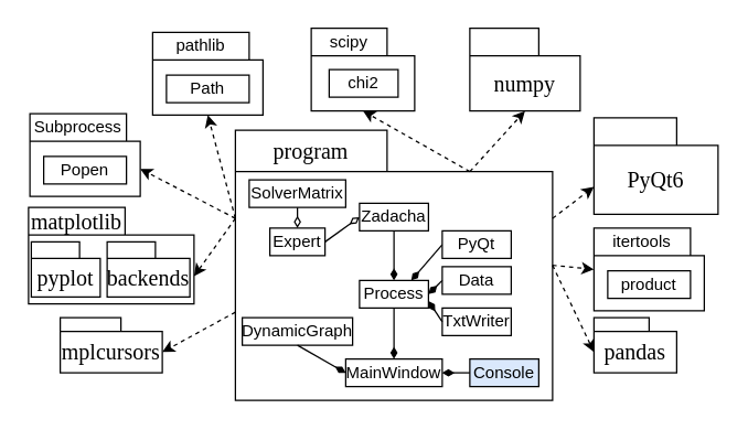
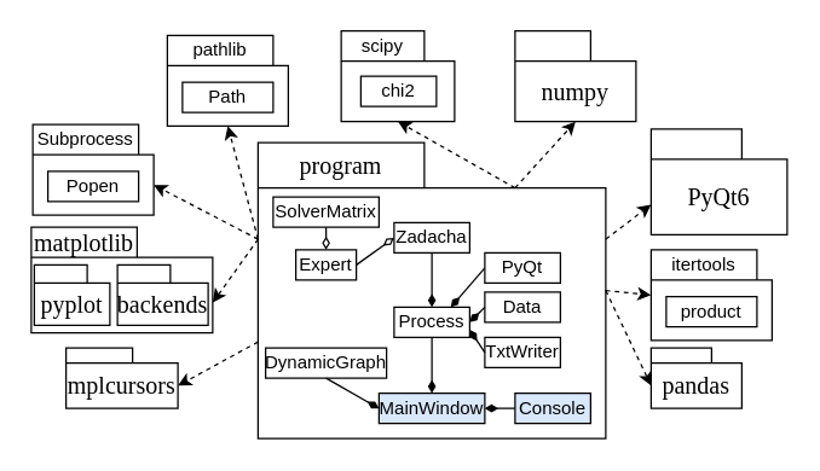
  <mxCell id="0" />
  <mxCell id="1" parent="0" />
  <mxCell id="2" value="&lt;span style=&quot;font-weight: normal; font-size: 16px;&quot;&gt;&lt;font style=&quot;font-size: 16px;&quot;&gt;program&lt;/font&gt;&lt;/span&gt;" style="shape=folder;fontStyle=1;tabWidth=110;tabHeight=30;tabPosition=left;html=1;boundedLbl=1;labelInHeader=1;container=1;collapsible=0;recursiveResize=0;whiteSpace=wrap;fontFamily=Times New Roman;fontSize=16;" parent="1" vertex="1"><mxGeometry x="170" y="94" width="230" height="196" as="geometry" /></mxCell>
  <mxCell id="3" value="SolverMatrix" style="html=1;whiteSpace=wrap;" parent="2" vertex="1"><mxGeometry x="10" y="36" width="70" height="20" as="geometry" /></mxCell>
  <mxCell id="4" value="Expert" style="html=1;whiteSpace=wrap;" parent="2" vertex="1"><mxGeometry x="25" y="71" width="40" height="20" as="geometry" /></mxCell>
  <mxCell id="5" style="edgeStyle=orthogonalEdgeStyle;rounded=0;orthogonalLoop=1;jettySize=auto;html=1;exitX=0.5;exitY=1;exitDx=0;exitDy=0;entryX=0.5;entryY=0;entryDx=0;entryDy=0;endArrow=diamondThin;endFill=1;" parent="2" source="6" target="7" edge="1"><mxGeometry relative="1" as="geometry" /></mxCell>
  <mxCell id="6" value="Zadacha" style="html=1;whiteSpace=wrap;" parent="2" vertex="1"><mxGeometry x="90" y="53" width="50" height="20" as="geometry" /></mxCell>
  <mxCell id="7" value="Process" style="html=1;whiteSpace=wrap;" parent="2" vertex="1"><mxGeometry x="90" y="109" width="50" height="20" as="geometry" /></mxCell>
  <mxCell id="8" style="rounded=0;orthogonalLoop=1;jettySize=auto;html=1;exitX=0;exitY=0.5;exitDx=0;exitDy=0;entryX=0.75;entryY=0;entryDx=0;entryDy=0;endArrow=diamondThin;endFill=1;" parent="2" source="9" target="7" edge="1"><mxGeometry relative="1" as="geometry" /></mxCell>
  <mxCell id="9" value="PyQt" style="html=1;whiteSpace=wrap;" parent="2" vertex="1"><mxGeometry x="150" y="73" width="50" height="20" as="geometry" /></mxCell>
  <mxCell id="10" value="Data" style="html=1;whiteSpace=wrap;" parent="2" vertex="1"><mxGeometry x="150" y="99" width="50" height="20" as="geometry" /></mxCell>
  <mxCell id="11" value="TxtWriter" style="html=1;whiteSpace=wrap;" parent="2" vertex="1"><mxGeometry x="150" y="129" width="50" height="20" as="geometry" /></mxCell>
- <mxCell id="12" value="MainWindow" style="html=1;whiteSpace=wrap;" parent="2" vertex="1"><mxGeometry x="80" y="166" width="70" height="20" as="geometry" /></mxCell>
+ <mxCell id="12" value="MainWindow" style="html=1;whiteSpace=wrap;fillColor=#dae8fc;" parent="2" vertex="1"><mxGeometry x="80" y="166" width="70" height="20" as="geometry" /></mxCell>
  <mxCell id="13" value="Console" style="html=1;whiteSpace=wrap;fillColor=#dae8fc;" parent="2" vertex="1"><mxGeometry x="170" y="166" width="50" height="20" as="geometry" /></mxCell>
  <mxCell id="14" value="DynamicGraph" style="html=1;whiteSpace=wrap;" parent="2" vertex="1"><mxGeometry x="5" y="136" width="80" height="20" as="geometry" /></mxCell>
  <mxCell id="15" value="" style="endArrow=diamondThin;html=1;rounded=0;exitX=0.5;exitY=1;exitDx=0;exitDy=0;entryX=0.5;entryY=0;entryDx=0;entryDy=0;endFill=0;" parent="2" source="3" target="4" edge="1"><mxGeometry width="50" height="50" relative="1" as="geometry"><mxPoint x="90" y="106" as="sourcePoint" /><mxPoint x="140" y="56" as="targetPoint" /></mxGeometry></mxCell>
  <mxCell id="16" value="" style="endArrow=diamondThin;html=1;rounded=0;exitX=1;exitY=0.5;exitDx=0;exitDy=0;entryX=0;entryY=0.5;entryDx=0;entryDy=0;endFill=0;" parent="2" source="4" target="6" edge="1"><mxGeometry width="50" height="50" relative="1" as="geometry"><mxPoint x="90" y="106" as="sourcePoint" /><mxPoint x="140" y="56" as="targetPoint" /></mxGeometry></mxCell>
  <mxCell id="17" style="rounded=0;orthogonalLoop=1;jettySize=auto;html=1;exitX=0;exitY=0.5;exitDx=0;exitDy=0;entryX=1;entryY=0.5;entryDx=0;entryDy=0;endArrow=diamondThin;endFill=1;" parent="2" source="10" target="7" edge="1"><mxGeometry relative="1" as="geometry"><mxPoint x="160" y="93" as="sourcePoint" /><mxPoint x="138" y="119" as="targetPoint" /></mxGeometry></mxCell>
  <mxCell id="18" style="rounded=0;orthogonalLoop=1;jettySize=auto;html=1;exitX=0;exitY=0.5;exitDx=0;exitDy=0;entryX=1;entryY=0.75;entryDx=0;entryDy=0;endArrow=diamondThin;endFill=1;" parent="2" source="11" target="7" edge="1"><mxGeometry relative="1" as="geometry"><mxPoint x="160" y="119" as="sourcePoint" /><mxPoint x="150" y="129" as="targetPoint" /></mxGeometry></mxCell>
  <mxCell id="19" style="rounded=0;orthogonalLoop=1;jettySize=auto;html=1;exitX=0.5;exitY=1;exitDx=0;exitDy=0;entryX=0.5;entryY=0;entryDx=0;entryDy=0;endArrow=diamondThin;endFill=1;" parent="2" source="7" target="12" edge="1"><mxGeometry relative="1" as="geometry"><mxPoint x="160" y="149" as="sourcePoint" /><mxPoint x="150" y="134" as="targetPoint" /></mxGeometry></mxCell>
  <mxCell id="20" style="rounded=0;orthogonalLoop=1;jettySize=auto;html=1;exitX=0.5;exitY=1;exitDx=0;exitDy=0;entryX=0;entryY=0.5;entryDx=0;entryDy=0;endArrow=diamondThin;endFill=1;" parent="2" source="14" target="12" edge="1"><mxGeometry relative="1" as="geometry"><mxPoint x="125" y="139" as="sourcePoint" /><mxPoint x="125" y="176" as="targetPoint" /></mxGeometry></mxCell>
  <mxCell id="21" style="rounded=0;orthogonalLoop=1;jettySize=auto;html=1;exitX=0;exitY=0.5;exitDx=0;exitDy=0;entryX=1;entryY=0.5;entryDx=0;entryDy=0;endArrow=diamondThin;endFill=1;" parent="2" source="13" target="12" edge="1"><mxGeometry relative="1" as="geometry"><mxPoint x="55" y="166" as="sourcePoint" /><mxPoint x="90" y="186" as="targetPoint" /></mxGeometry></mxCell>
  <mxCell id="22" style="rounded=0;orthogonalLoop=1;jettySize=auto;html=1;entryX=0;entryY=0;entryDx=80;entryDy=40;entryPerimeter=0;exitX=0;exitY=0;exitDx=0;exitDy=64;exitPerimeter=0;dashed=1;fontFamily=Times New Roman;fontSize=16;" parent="1" source="2" target="34" edge="1"><mxGeometry relative="1" as="geometry"><mxPoint x="140" y="130" as="targetPoint" /></mxGeometry></mxCell>
  <mxCell id="23" style="rounded=0;orthogonalLoop=1;jettySize=auto;html=1;exitX=0;exitY=0;exitDx=170;exitDy=30;exitPerimeter=0;entryX=0.5;entryY=1;entryDx=0;entryDy=0;entryPerimeter=0;dashed=1;fontFamily=Times New Roman;fontSize=16;" parent="1" source="2" target="37" edge="1"><mxGeometry relative="1" as="geometry"><mxPoint x="240" y="60" as="targetPoint" /></mxGeometry></mxCell>
  <mxCell id="24" value="&lt;span style=&quot;font-weight: normal; font-size: 16px;&quot;&gt;numpy&lt;/span&gt;" style="shape=folder;fontStyle=1;tabWidth=50;tabHeight=20;tabPosition=left;html=1;boundedLbl=1;whiteSpace=wrap;fontSize=16;fontFamily=Times New Roman;" parent="1" vertex="1"><mxGeometry x="340" y="20" width="80" height="60" as="geometry" /></mxCell>
  <mxCell id="25" style="rounded=0;orthogonalLoop=1;jettySize=auto;html=1;exitX=0;exitY=0;exitDx=170;exitDy=30;exitPerimeter=0;entryX=0.5;entryY=1;entryDx=0;entryDy=0;entryPerimeter=0;dashed=1;fontFamily=Times New Roman;fontSize=16;" parent="1" source="2" target="24" edge="1"><mxGeometry relative="1" as="geometry"><mxPoint x="350" y="134" as="sourcePoint" /><mxPoint x="250" y="70" as="targetPoint" /></mxGeometry></mxCell>
  <mxCell id="26" value="&lt;span style=&quot;font-weight: 400;&quot;&gt;PyQt6&lt;/span&gt;" style="shape=folder;fontStyle=1;tabWidth=60;tabHeight=20;tabPosition=left;html=1;boundedLbl=1;whiteSpace=wrap;fontSize=16;fontFamily=Times New Roman;" parent="1" vertex="1"><mxGeometry x="430" y="85" width="90" height="70" as="geometry" /></mxCell>
  <mxCell id="27" style="rounded=0;orthogonalLoop=1;jettySize=auto;html=1;exitX=0;exitY=0;exitDx=230;exitDy=64;exitPerimeter=0;entryX=0;entryY=0;entryDx=0;entryDy=50;entryPerimeter=0;dashed=1;fontFamily=Times New Roman;fontSize=16;" parent="1" source="2" target="26" edge="1"><mxGeometry relative="1" as="geometry"><mxPoint x="350" y="134" as="sourcePoint" /><mxPoint x="430" y="70" as="targetPoint" /></mxGeometry></mxCell>
  <mxCell id="28" value="&lt;span style=&quot;font-weight: normal; font-size: 16px;&quot;&gt;mplcursors&lt;/span&gt;" style="shape=folder;fontStyle=1;tabWidth=44;tabHeight=10;tabPosition=left;html=1;boundedLbl=1;whiteSpace=wrap;fontSize=16;fontFamily=Times New Roman;" parent="1" vertex="1"><mxGeometry x="43" y="230" width="74" height="40" as="geometry" /></mxCell>
  <mxCell id="29" style="rounded=0;orthogonalLoop=1;jettySize=auto;html=1;exitX=0;exitY=0;exitDx=0;exitDy=132;exitPerimeter=0;entryX=0;entryY=0;entryDx=74;entryDy=25;entryPerimeter=0;dashed=1;fontFamily=Times New Roman;fontSize=16;" parent="1" source="2" target="28" edge="1"><mxGeometry relative="1" as="geometry"><mxPoint x="410" y="168" as="sourcePoint" /><mxPoint x="470" y="154" as="targetPoint" /></mxGeometry></mxCell>
  <mxCell id="30" value="" style="shape=folder;fontStyle=1;tabWidth=70;tabHeight=20;tabPosition=left;html=1;boundedLbl=1;whiteSpace=wrap;fontSize=16;fontFamily=Times New Roman;" parent="1" vertex="1"><mxGeometry x="20" y="150" width="120" height="70" as="geometry" /></mxCell>
  <mxCell id="31" style="rounded=0;orthogonalLoop=1;jettySize=auto;html=1;entryX=0;entryY=0;entryDx=120;entryDy=50;entryPerimeter=0;exitX=0;exitY=0;exitDx=0;exitDy=64;exitPerimeter=0;dashed=1;fontFamily=Times New Roman;fontSize=16;" parent="1" source="2" target="30" edge="1"><mxGeometry relative="1" as="geometry"><mxPoint x="180" y="168" as="sourcePoint" /><mxPoint x="150" y="140" as="targetPoint" /></mxGeometry></mxCell>
  <mxCell id="32" value="&lt;span style=&quot;font-weight: normal; font-size: 16px;&quot;&gt;pyplot&lt;/span&gt;" style="shape=folder;fontStyle=1;tabWidth=35;tabHeight=12;tabPosition=left;html=1;boundedLbl=1;whiteSpace=wrap;fontSize=16;fontFamily=Times New Roman;" parent="1" vertex="1"><mxGeometry x="22" y="175" width="50" height="40" as="geometry" /></mxCell>
  <mxCell id="33" value="matplotlib" style="text;html=1;strokeColor=none;fillColor=none;align=center;verticalAlign=middle;whiteSpace=wrap;rounded=0;fontFamily=Times New Roman;fontSize=16;" parent="1" vertex="1"><mxGeometry x="20" y="150" width="70" height="20" as="geometry" /></mxCell>
  <mxCell id="34" value="&lt;span style=&quot;font-weight: normal;&quot;&gt;Subprocess&lt;/span&gt;" style="shape=folder;fontStyle=1;tabWidth=70;tabHeight=20;tabPosition=left;html=1;boundedLbl=1;labelInHeader=1;container=1;collapsible=0;recursiveResize=0;whiteSpace=wrap;" parent="1" vertex="1"><mxGeometry x="21" y="82" width="80" height="60" as="geometry" /></mxCell>
  <mxCell id="35" value="Popen" style="html=1;whiteSpace=wrap;" parent="34" vertex="1"><mxGeometry width="60" height="20" relative="1" as="geometry"><mxPoint x="10" y="31" as="offset" /></mxGeometry></mxCell>
  <mxCell id="36" value="&lt;span style=&quot;font-weight: normal; font-size: 16px;&quot;&gt;backends&lt;/span&gt;" style="shape=folder;fontStyle=1;tabWidth=35;tabHeight=12;tabPosition=left;html=1;boundedLbl=1;whiteSpace=wrap;fontSize=16;fontFamily=Times New Roman;" parent="1" vertex="1"><mxGeometry x="77" y="175" width="60" height="40" as="geometry" /></mxCell>
  <mxCell id="37" value="&lt;span style=&quot;font-weight: normal;&quot;&gt;scipy&lt;/span&gt;" style="shape=folder;fontStyle=1;tabWidth=55;tabHeight=20;tabPosition=left;html=1;boundedLbl=1;labelInHeader=1;container=1;collapsible=0;recursiveResize=0;whiteSpace=wrap;" parent="1" vertex="1"><mxGeometry x="225" y="20" width="75" height="60" as="geometry" /></mxCell>
  <mxCell id="38" value="chi2" style="html=1;whiteSpace=wrap;" parent="37" vertex="1"><mxGeometry width="50" height="20" relative="1" as="geometry"><mxPoint x="13" y="30" as="offset" /></mxGeometry></mxCell>
  <mxCell id="39" value="&lt;span style=&quot;font-weight: normal;&quot;&gt;pathlib&lt;/span&gt;" style="shape=folder;fontStyle=1;tabWidth=70;tabHeight=20;tabPosition=left;html=1;boundedLbl=1;labelInHeader=1;container=1;collapsible=0;recursiveResize=0;whiteSpace=wrap;" parent="1" vertex="1"><mxGeometry x="110" y="23" width="80" height="60" as="geometry" /></mxCell>
  <mxCell id="40" value="Path" style="html=1;whiteSpace=wrap;" parent="39" vertex="1"><mxGeometry width="60" height="20" relative="1" as="geometry"><mxPoint x="10" y="31" as="offset" /></mxGeometry></mxCell>
  <mxCell id="41" style="rounded=0;orthogonalLoop=1;jettySize=auto;html=1;entryX=0.5;entryY=1;entryDx=0;entryDy=0;entryPerimeter=0;exitX=0;exitY=0;exitDx=0;exitDy=64;exitPerimeter=0;dashed=1;fontFamily=Times New Roman;fontSize=16;" parent="1" source="2" target="39" edge="1"><mxGeometry relative="1" as="geometry"><mxPoint x="180" y="168" as="sourcePoint" /><mxPoint x="150" y="140" as="targetPoint" /></mxGeometry></mxCell>
  <mxCell id="42" value="&lt;span style=&quot;font-weight: normal;&quot;&gt;itertools&lt;/span&gt;" style="shape=folder;fontStyle=1;tabWidth=70;tabHeight=20;tabPosition=left;html=1;boundedLbl=1;labelInHeader=1;container=1;collapsible=0;recursiveResize=0;whiteSpace=wrap;" parent="1" vertex="1"><mxGeometry x="430" y="165" width="80" height="60" as="geometry" /></mxCell>
  <mxCell id="43" value="product" style="html=1;whiteSpace=wrap;" parent="42" vertex="1"><mxGeometry width="60" height="20" relative="1" as="geometry"><mxPoint x="10" y="31" as="offset" /></mxGeometry></mxCell>
  <mxCell id="44" value="&lt;span style=&quot;font-weight: normal; font-size: 16px;&quot;&gt;pandas&lt;/span&gt;" style="shape=folder;fontStyle=1;tabWidth=40;tabHeight=10;tabPosition=left;html=1;boundedLbl=1;whiteSpace=wrap;fontSize=16;fontFamily=Times New Roman;" parent="1" vertex="1"><mxGeometry x="430" y="230" width="60" height="40" as="geometry" /></mxCell>
  <mxCell id="45" style="rounded=0;orthogonalLoop=1;jettySize=auto;html=1;exitX=0;exitY=0;exitDx=230;exitDy=98;exitPerimeter=0;entryX=0;entryY=0;entryDx=0;entryDy=30;entryPerimeter=0;dashed=1;fontFamily=Times New Roman;fontSize=16;" parent="1" source="2" target="42" edge="1"><mxGeometry relative="1" as="geometry"><mxPoint x="410" y="168" as="sourcePoint" /><mxPoint x="440" y="145" as="targetPoint" /></mxGeometry></mxCell>
  <mxCell id="46" style="rounded=0;orthogonalLoop=1;jettySize=auto;html=1;exitX=0;exitY=0;exitDx=230;exitDy=98;exitPerimeter=0;entryX=0;entryY=0;entryDx=0;entryDy=25;entryPerimeter=0;dashed=1;fontFamily=Times New Roman;fontSize=16;" parent="1" source="2" target="44" edge="1"><mxGeometry relative="1" as="geometry"><mxPoint x="410" y="202" as="sourcePoint" /><mxPoint x="440" y="205" as="targetPoint" /></mxGeometry></mxCell>
